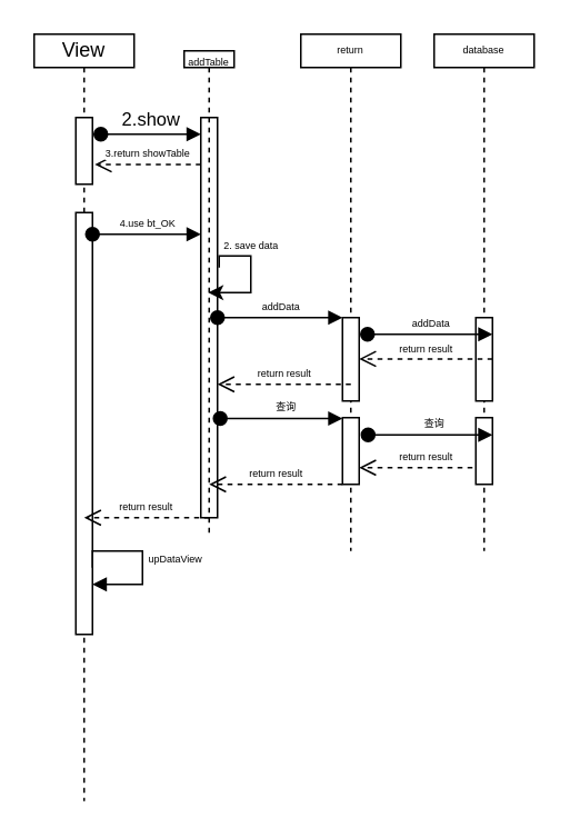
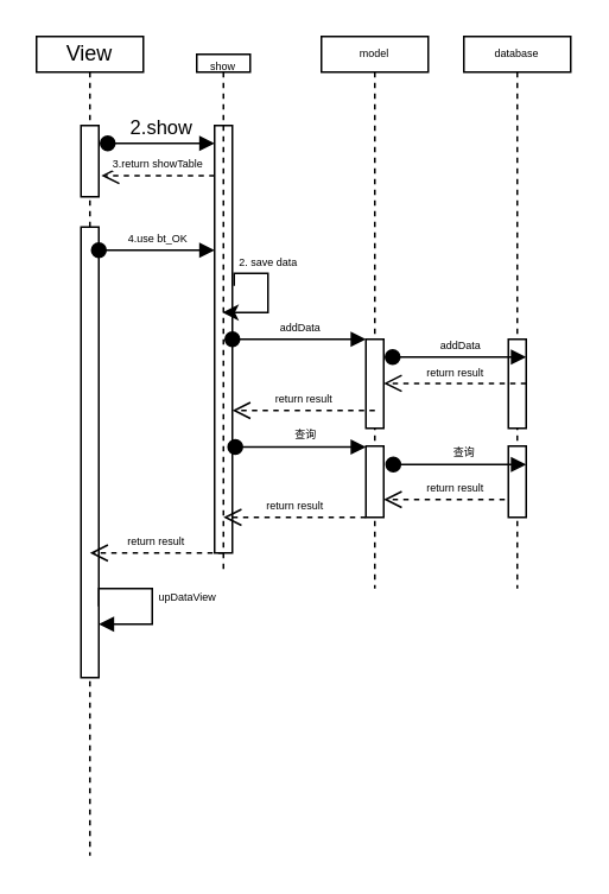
  <mxCell id="0" />
  <mxCell id="1" parent="0" />
  <mxCell id="2" value="View" style="shape=umlLifeline;perimeter=lifelinePerimeter;whiteSpace=wrap;html=1;container=1;collapsible=0;recursiveResize=0;outlineConnect=0;size=20;" parent="1" vertex="1"><mxGeometry x="20" y="20" width="60" height="460" as="geometry" /></mxCell>
  <mxCell id="3" value="" style="html=1;points=[];perimeter=orthogonalPerimeter;" parent="2" vertex="1"><mxGeometry x="25" y="50" width="10" height="40" as="geometry" /></mxCell>
  <mxCell id="4" value="" style="html=1;points=[];perimeter=orthogonalPerimeter;" parent="2" vertex="1"><mxGeometry x="25" y="107" width="10" height="253" as="geometry" /></mxCell>
  <mxCell id="5" value="4.use bt_OK" style="html=1;verticalAlign=bottom;startArrow=oval;startFill=1;endArrow=block;startSize=8;rounded=0;fontSize=6;" parent="2" edge="1"><mxGeometry width="60" relative="1" as="geometry"><mxPoint x="35" y="120" as="sourcePoint" /><mxPoint x="100" y="120" as="targetPoint" /></mxGeometry></mxCell>
  <mxCell id="6" value="return result" style="html=1;verticalAlign=bottom;endArrow=open;dashed=1;endSize=8;rounded=0;fontSize=6;" parent="2" edge="1"><mxGeometry relative="1" as="geometry"><mxPoint x="105" y="290" as="sourcePoint" /><mxPoint x="30" y="290" as="targetPoint" /></mxGeometry></mxCell>
  <mxCell id="7" value="upDataView" style="edgeStyle=orthogonalEdgeStyle;html=1;align=left;spacingLeft=2;endArrow=block;rounded=0;entryX=1;entryY=0;fontSize=6;" parent="2" edge="1"><mxGeometry x="0.003" relative="1" as="geometry"><mxPoint x="35" y="320" as="sourcePoint" /><Array as="points"><mxPoint x="35" y="310" /><mxPoint x="65" y="310" /><mxPoint x="65" y="330" /></Array><mxPoint x="35" y="330" as="targetPoint" /><mxPoint as="offset" /></mxGeometry></mxCell>
  <mxCell id="8" value="" style="html=1;points=[];perimeter=orthogonalPerimeter;" parent="1" vertex="1"><mxGeometry x="120" y="70" width="10" height="240" as="geometry" /></mxCell>
  <mxCell id="9" value="2.show" style="html=1;verticalAlign=bottom;startArrow=oval;endArrow=block;startSize=8;rounded=0;" parent="1" target="8" edge="1"><mxGeometry relative="1" as="geometry"><mxPoint x="60" y="80" as="sourcePoint" /></mxGeometry></mxCell>
- <mxCell id="10" value="&lt;font style=&quot;font-size: 6px;&quot;&gt;addTable&lt;/font&gt;" style="shape=umlLifeline;perimeter=lifelinePerimeter;whiteSpace=wrap;html=1;container=1;collapsible=0;recursiveResize=0;outlineConnect=0;size=10;" parent="1" vertex="1"><mxGeometry x="110" y="30" width="30" height="290" as="geometry" /></mxCell>
+ <mxCell id="10" value="&lt;font style=&quot;font-size: 6px;&quot;&gt;show&lt;/font&gt;" style="shape=umlLifeline;perimeter=lifelinePerimeter;whiteSpace=wrap;html=1;container=1;collapsible=0;recursiveResize=0;outlineConnect=0;size=10;" parent="1" vertex="1"><mxGeometry x="110" y="30" width="30" height="290" as="geometry" /></mxCell>
  <mxCell id="11" value="3.return showTable" style="html=1;verticalAlign=bottom;endArrow=open;dashed=1;endSize=8;rounded=0;fontSize=6;entryX=1.14;entryY=0.703;entryDx=0;entryDy=0;entryPerimeter=0;" parent="1" source="8" target="3" edge="1"><mxGeometry relative="1" as="geometry"><mxPoint x="-40" y="120" as="sourcePoint" /><mxPoint x="-120" y="120" as="targetPoint" /><mxPoint as="offset" /></mxGeometry></mxCell>
  <mxCell id="12" style="edgeStyle=orthogonalEdgeStyle;rounded=0;orthogonalLoop=1;jettySize=auto;html=1;fontSize=6;" parent="1" target="10" edge="1"><mxGeometry relative="1" as="geometry"><mxPoint x="131" y="160" as="sourcePoint" /><mxPoint x="150" y="190" as="targetPoint" /><Array as="points"><mxPoint x="150" y="153" /><mxPoint x="150" y="175" /></Array></mxGeometry></mxCell>
  <mxCell id="13" value="2. save data" style="text;html=1;align=center;verticalAlign=middle;resizable=0;points=[];autosize=1;strokeColor=none;fillColor=none;fontSize=6;" parent="1" vertex="1"><mxGeometry x="120" y="137" width="60" height="20" as="geometry" /></mxCell>
- <mxCell id="14" value="return" style="shape=umlLifeline;perimeter=lifelinePerimeter;whiteSpace=wrap;html=1;container=1;collapsible=0;recursiveResize=0;outlineConnect=0;fontSize=6;size=20;" parent="1" vertex="1"><mxGeometry x="180" y="20" width="60" height="310" as="geometry" /></mxCell>
+ <mxCell id="14" value="model" style="shape=umlLifeline;perimeter=lifelinePerimeter;whiteSpace=wrap;html=1;container=1;collapsible=0;recursiveResize=0;outlineConnect=0;fontSize=6;size=20;" parent="1" vertex="1"><mxGeometry x="180" y="20" width="60" height="310" as="geometry" /></mxCell>
  <mxCell id="15" value="" style="html=1;points=[];perimeter=orthogonalPerimeter;fontSize=6;" parent="14" vertex="1"><mxGeometry x="25" y="170" width="10" height="50" as="geometry" /></mxCell>
  <mxCell id="16" value="" style="html=1;points=[];perimeter=orthogonalPerimeter;fontSize=6;" parent="14" vertex="1"><mxGeometry x="25" y="230" width="10" height="40" as="geometry" /></mxCell>
  <mxCell id="17" value="return result" style="html=1;verticalAlign=bottom;endArrow=open;dashed=1;endSize=8;rounded=0;fontSize=6;" parent="14" edge="1"><mxGeometry relative="1" as="geometry"><mxPoint x="30" y="210" as="sourcePoint" /><mxPoint x="-50" y="210" as="targetPoint" /></mxGeometry></mxCell>
  <mxCell id="18" value="return result" style="html=1;verticalAlign=bottom;endArrow=open;dashed=1;endSize=8;rounded=0;fontSize=6;" parent="14" edge="1"><mxGeometry relative="1" as="geometry"><mxPoint x="115" y="260" as="sourcePoint" /><mxPoint x="35" y="260" as="targetPoint" /></mxGeometry></mxCell>
  <mxCell id="19" value="return result" style="html=1;verticalAlign=bottom;endArrow=open;dashed=1;endSize=8;rounded=0;fontSize=6;" parent="14" edge="1"><mxGeometry relative="1" as="geometry"><mxPoint x="25" y="270" as="sourcePoint" /><mxPoint x="-55" y="270" as="targetPoint" /></mxGeometry></mxCell>
  <mxCell id="20" value="addData" style="html=1;verticalAlign=bottom;startArrow=oval;endArrow=block;startSize=8;rounded=0;fontSize=6;" parent="1" target="15" edge="1"><mxGeometry relative="1" as="geometry"><mxPoint x="130" y="190" as="sourcePoint" /></mxGeometry></mxCell>
  <mxCell id="21" value="查询" style="html=1;verticalAlign=bottom;startArrow=oval;endArrow=block;startSize=8;rounded=0;fontSize=6;exitX=1.163;exitY=0.752;exitDx=0;exitDy=0;exitPerimeter=0;" parent="1" source="8" target="16" edge="1"><mxGeometry x="0.062" relative="1" as="geometry"><mxPoint x="145" y="250" as="sourcePoint" /><mxPoint as="offset" /></mxGeometry></mxCell>
  <mxCell id="22" value="database" style="shape=umlLifeline;perimeter=lifelinePerimeter;whiteSpace=wrap;html=1;container=1;collapsible=0;recursiveResize=0;outlineConnect=0;fontSize=6;size=20;" parent="1" vertex="1"><mxGeometry x="260" y="20" width="60" height="310" as="geometry" /></mxCell>
  <mxCell id="23" value="" style="html=1;points=[];perimeter=orthogonalPerimeter;fontSize=6;" parent="22" vertex="1"><mxGeometry x="25" y="170" width="10" height="50" as="geometry" /></mxCell>
  <mxCell id="24" value="" style="html=1;points=[];perimeter=orthogonalPerimeter;fontSize=6;" parent="22" vertex="1"><mxGeometry x="25" y="230" width="10" height="40" as="geometry" /></mxCell>
  <mxCell id="25" value="addData" style="html=1;verticalAlign=bottom;startArrow=oval;endArrow=block;startSize=8;rounded=0;fontSize=6;" parent="22" edge="1"><mxGeometry relative="1" as="geometry"><mxPoint x="-40" y="180" as="sourcePoint" /><mxPoint x="35" y="180" as="targetPoint" /></mxGeometry></mxCell>
  <mxCell id="26" value="return result" style="html=1;verticalAlign=bottom;endArrow=open;dashed=1;endSize=8;rounded=0;fontSize=6;" parent="22" edge="1"><mxGeometry relative="1" as="geometry"><mxPoint x="35" y="194.76" as="sourcePoint" /><mxPoint x="-45" y="194.76" as="targetPoint" /></mxGeometry></mxCell>
  <mxCell id="27" value="查询" style="html=1;verticalAlign=bottom;startArrow=oval;endArrow=block;startSize=8;rounded=0;fontSize=6;exitX=1.038;exitY=0.859;exitDx=0;exitDy=0;exitPerimeter=0;" parent="22" edge="1"><mxGeometry x="0.062" relative="1" as="geometry"><mxPoint x="-39.62" y="240.39" as="sourcePoint" /><mxPoint x="35" y="240.39" as="targetPoint" /><mxPoint as="offset" /></mxGeometry></mxCell>
